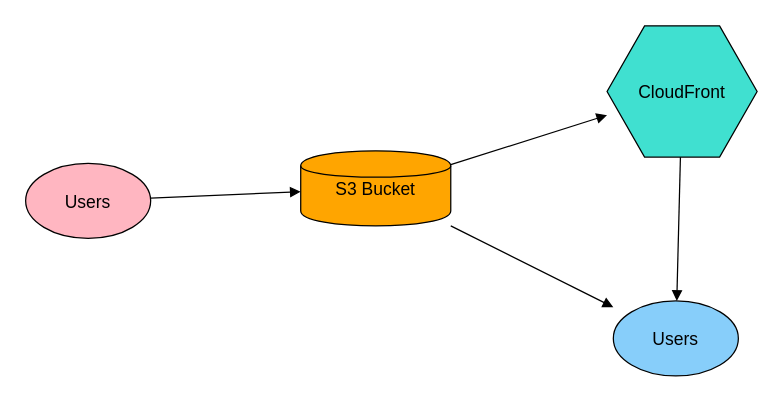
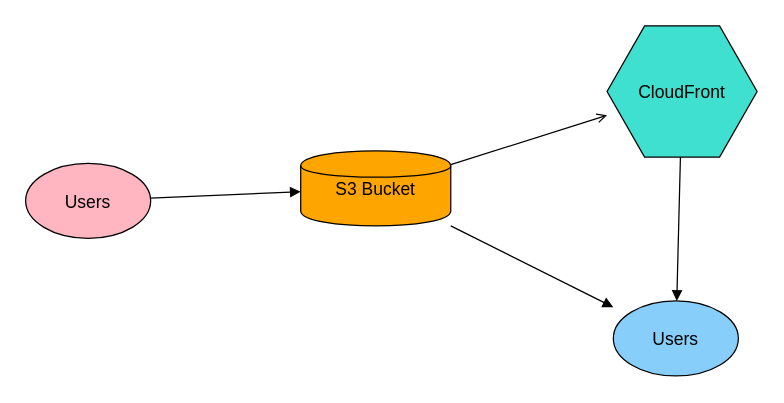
  <mxCell id="0" />
  <mxCell id="1" parent="0" />
  <mxCell id="2" value="Users" style="shape=ellipse;fillColor=#FFB6C1;strokeColor=#000000;fontSize=14;fontColor=#000000;" vertex="1" parent="1"><mxGeometry x="20" y="130" width="100" height="60" as="geometry" /></mxCell>
  <mxCell id="3" value="S3 Bucket" style="shape=cylinder;fillColor=#FFA500;strokeColor=#000000;fontSize=14;fontColor=#000000;" vertex="1" parent="1"><mxGeometry x="240" y="120" width="120" height="60" as="geometry" /></mxCell>
  <mxCell id="4" value="CloudFront" style="shape=hexagon;fillColor=#40E0D0;strokeColor=#000000;fontSize=14;fontColor=#000000;" vertex="1" parent="1"><mxGeometry x="485" y="20" width="120" height="105" as="geometry" /></mxCell>
  <mxCell id="5" value="Users" style="shape=ellipse;fillColor=#87CEFA;strokeColor=#000000;fontSize=14;fontColor=#000000;" vertex="1" parent="1"><mxGeometry x="490" y="240" width="100" height="60" as="geometry" /></mxCell>
  <mxCell id="6" style="endArrow=block;strokeColor=#000000;" edge="1" parent="1" source="2" target="3"><mxGeometry relative="1" as="geometry" /></mxCell>
- <mxCell id="7" style="endArrow=block;strokeColor=#000000;" edge="1" parent="1" source="3" target="4"><mxGeometry relative="1" as="geometry" /></mxCell>
+ <mxCell id="7" style="endArrow=open;strokeColor=#000000;" edge="1" parent="1" source="3" target="4"><mxGeometry relative="1" as="geometry" /></mxCell>
  <mxCell id="8" style="endArrow=block;strokeColor=#000000;" edge="1" parent="1" source="3" target="5"><mxGeometry relative="1" as="geometry" /></mxCell>
  <mxCell id="9" style="endArrow=block;strokeColor=#000000;" edge="1" parent="1" source="4" target="5"><mxGeometry relative="1" as="geometry" /></mxCell>
